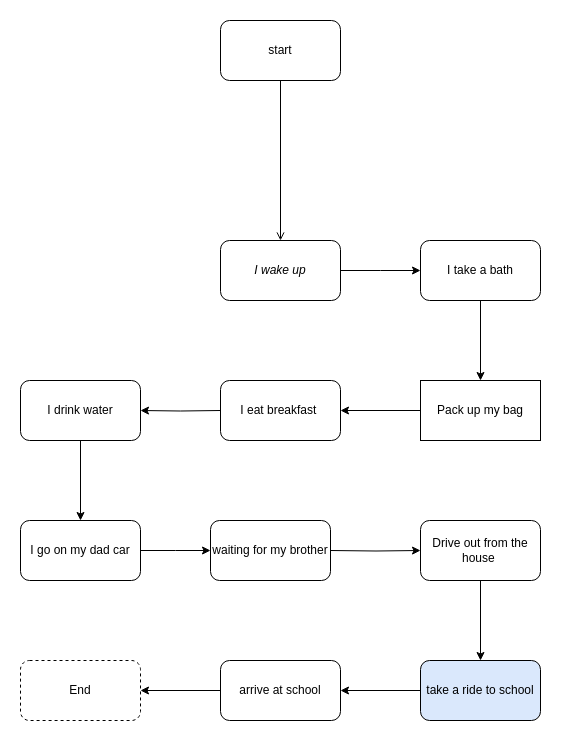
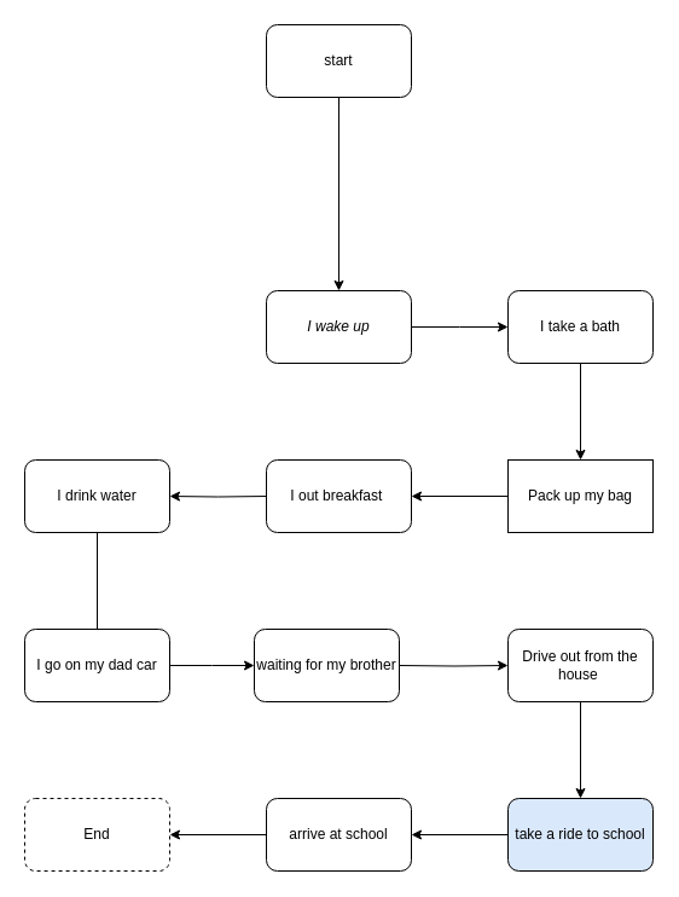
  <mxCell id="0" />
  <mxCell id="1" parent="0" />
- <mxCell id="2" value="" style="edgeStyle=orthogonalEdgeStyle;rounded=0;orthogonalLoop=1;jettySize=auto;html=1;endArrow=open;" parent="1" source="3" target="5" edge="1"><mxGeometry relative="1" as="geometry" /></mxCell>
+ <mxCell id="2" value="" style="edgeStyle=orthogonalEdgeStyle;rounded=0;orthogonalLoop=1;jettySize=auto;html=1;" parent="1" source="3" target="5" edge="1"><mxGeometry relative="1" as="geometry" /></mxCell>
  <mxCell id="3" value="start" style="rounded=1;whiteSpace=wrap;html=1;" parent="1" vertex="1"><mxGeometry x="220" y="20" width="120" height="60" as="geometry" /></mxCell>
  <mxCell id="4" value="" style="edgeStyle=orthogonalEdgeStyle;rounded=0;orthogonalLoop=1;jettySize=auto;html=1;" parent="1" source="5" edge="1"><mxGeometry relative="1" as="geometry"><mxPoint x="420" y="270" as="targetPoint" /></mxGeometry></mxCell>
  <mxCell id="5" value="I wake up" style="rounded=1;whiteSpace=wrap;html=1;fontStyle=2" parent="1" vertex="1"><mxGeometry x="220" y="240" width="120" height="60" as="geometry" /></mxCell>
  <mxCell id="6" value="" style="edgeStyle=orthogonalEdgeStyle;rounded=0;orthogonalLoop=1;jettySize=auto;html=1;" parent="1" edge="1"><mxGeometry relative="1" as="geometry"><mxPoint x="480" y="300" as="sourcePoint" /><mxPoint x="480" y="380" as="targetPoint" /></mxGeometry></mxCell>
  <mxCell id="7" value="" style="edgeStyle=orthogonalEdgeStyle;rounded=0;orthogonalLoop=1;jettySize=auto;html=1;" parent="1" edge="1"><mxGeometry relative="1" as="geometry"><mxPoint x="420" y="410" as="sourcePoint" /><mxPoint x="340" y="410" as="targetPoint" /></mxGeometry></mxCell>
  <mxCell id="8" value="" style="edgeStyle=orthogonalEdgeStyle;rounded=0;orthogonalLoop=1;jettySize=auto;html=1;" parent="1" target="10" edge="1"><mxGeometry relative="1" as="geometry"><mxPoint x="220" y="410" as="sourcePoint" /></mxGeometry></mxCell>
- <mxCell id="9" value="" style="edgeStyle=orthogonalEdgeStyle;rounded=0;orthogonalLoop=1;jettySize=auto;html=1;" parent="1" source="10" target="12" edge="1"><mxGeometry relative="1" as="geometry" /></mxCell>
+ <mxCell id="9" value="" style="edgeStyle=orthogonalEdgeStyle;rounded=0;orthogonalLoop=1;jettySize=auto;html=1;endArrow=none;" parent="1" source="10" target="12" edge="1"><mxGeometry relative="1" as="geometry" /></mxCell>
  <mxCell id="10" value="I drink water" style="rounded=1;whiteSpace=wrap;html=1;" parent="1" vertex="1"><mxGeometry x="20" y="380" width="120" height="60" as="geometry" /></mxCell>
  <mxCell id="11" value="" style="edgeStyle=orthogonalEdgeStyle;rounded=0;orthogonalLoop=1;jettySize=auto;html=1;" parent="1" source="12" edge="1"><mxGeometry relative="1" as="geometry"><mxPoint x="210" y="550" as="targetPoint" /></mxGeometry></mxCell>
  <mxCell id="12" value="I go on my dad car" style="rounded=1;whiteSpace=wrap;html=1;" parent="1" vertex="1"><mxGeometry x="20" y="520" width="120" height="60" as="geometry" /></mxCell>
  <mxCell id="13" value="" style="edgeStyle=orthogonalEdgeStyle;rounded=0;orthogonalLoop=1;jettySize=auto;html=1;" parent="1" target="15" edge="1"><mxGeometry relative="1" as="geometry"><mxPoint x="330" y="550" as="sourcePoint" /></mxGeometry></mxCell>
  <mxCell id="14" value="" style="edgeStyle=orthogonalEdgeStyle;rounded=0;orthogonalLoop=1;jettySize=auto;html=1;" parent="1" source="15" target="17" edge="1"><mxGeometry relative="1" as="geometry" /></mxCell>
  <mxCell id="15" value="Drive out from the house&amp;nbsp;" style="rounded=1;whiteSpace=wrap;html=1;" parent="1" vertex="1"><mxGeometry x="420" y="520" width="120" height="60" as="geometry" /></mxCell>
  <mxCell id="16" value="" style="edgeStyle=orthogonalEdgeStyle;rounded=0;orthogonalLoop=1;jettySize=auto;html=1;" parent="1" source="17" target="19" edge="1"><mxGeometry relative="1" as="geometry" /></mxCell>
  <mxCell id="17" value="take a ride to school" style="rounded=1;whiteSpace=wrap;html=1;fillColor=#dae8fc;" parent="1" vertex="1"><mxGeometry x="420" y="660" width="120" height="60" as="geometry" /></mxCell>
  <mxCell id="18" value="" style="edgeStyle=orthogonalEdgeStyle;rounded=0;orthogonalLoop=1;jettySize=auto;html=1;" parent="1" source="19" target="20" edge="1"><mxGeometry relative="1" as="geometry" /></mxCell>
  <mxCell id="19" value="arrive at school" style="rounded=1;whiteSpace=wrap;html=1;" parent="1" vertex="1"><mxGeometry x="220" y="660" width="120" height="60" as="geometry" /></mxCell>
  <mxCell id="20" value="End" style="rounded=1;whiteSpace=wrap;html=1;dashed=1;" parent="1" vertex="1"><mxGeometry x="20" y="660" width="120" height="60" as="geometry" /></mxCell>
  <mxCell id="21" value="I take a bath" style="rounded=1;whiteSpace=wrap;html=1;" vertex="1" parent="1"><mxGeometry x="420" y="240" width="120" height="60" as="geometry" /></mxCell>
  <mxCell id="22" value="Pack up my bag" style="rounded=0;whiteSpace=wrap;html=1;" vertex="1" parent="1"><mxGeometry x="420" y="380" width="120" height="60" as="geometry" /></mxCell>
- <mxCell id="23" value="I eat breakfast&amp;nbsp;" style="rounded=1;whiteSpace=wrap;html=1;" vertex="1" parent="1"><mxGeometry x="220" y="380" width="120" height="60" as="geometry" /></mxCell>
+ <mxCell id="23" value="I out breakfast&amp;nbsp;" style="rounded=1;whiteSpace=wrap;html=1;" vertex="1" parent="1"><mxGeometry x="220" y="380" width="120" height="60" as="geometry" /></mxCell>
  <mxCell id="24" value="waiting for my brother" style="rounded=1;whiteSpace=wrap;html=1;" vertex="1" parent="1"><mxGeometry x="210" y="520" width="120" height="60" as="geometry" /></mxCell>
